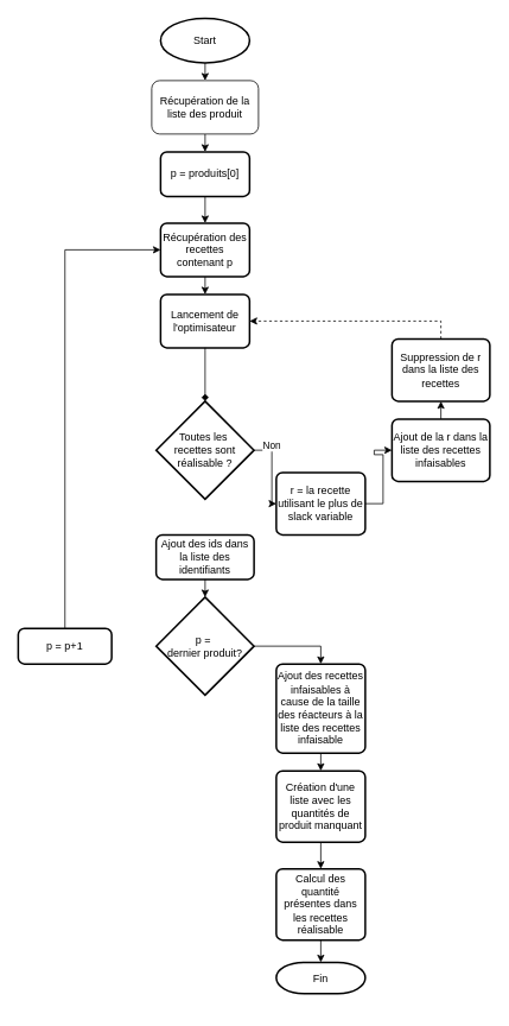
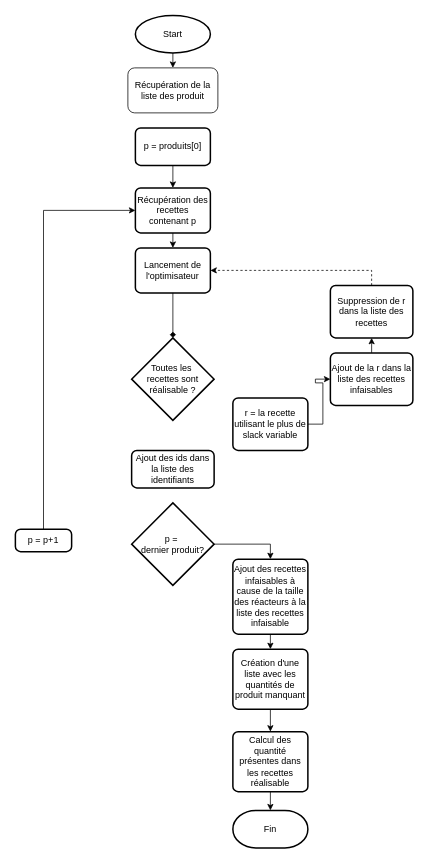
  <mxCell id="0" />
  <mxCell id="1" parent="0" />
  <mxCell id="2" style="edgeStyle=orthogonalEdgeStyle;rounded=0;orthogonalLoop=1;jettySize=auto;html=1;exitX=0.5;exitY=1;exitDx=0;exitDy=0;entryX=0.5;entryY=0;entryDx=0;entryDy=0;" edge="1" parent="1" target="4"><mxGeometry relative="1" as="geometry"><mxPoint x="230" y="60" as="sourcePoint" /></mxGeometry></mxCell>
- <mxCell id="3" style="edgeStyle=orthogonalEdgeStyle;rounded=0;orthogonalLoop=1;jettySize=auto;html=1;exitX=0.5;exitY=1;exitDx=0;exitDy=0;entryX=0.5;entryY=0;entryDx=0;entryDy=0;" edge="1" parent="1" source="4" target="5"><mxGeometry relative="1" as="geometry" /></mxCell>
  <mxCell id="4" value="Récupération de la liste des produit" style="rounded=1;whiteSpace=wrap;html=1;" vertex="1" parent="1"><mxGeometry x="170" y="90" width="120" height="60" as="geometry" /></mxCell>
  <mxCell id="5" value="p = produits[0]" style="rounded=1;whiteSpace=wrap;html=1;absoluteArcSize=1;arcSize=14;strokeWidth=2;" vertex="1" parent="1"><mxGeometry x="180" y="170" width="100" height="50" as="geometry" /></mxCell>
  <mxCell id="6" style="edgeStyle=orthogonalEdgeStyle;rounded=0;orthogonalLoop=1;jettySize=auto;html=1;exitX=0.5;exitY=1;exitDx=0;exitDy=0;entryX=0.5;entryY=0;entryDx=0;entryDy=0;" edge="1" parent="1" source="7" target="11"><mxGeometry relative="1" as="geometry" /></mxCell>
  <mxCell id="7" value="Récupération des recettes contenant p" style="rounded=1;whiteSpace=wrap;html=1;absoluteArcSize=1;arcSize=14;strokeWidth=2;" vertex="1" parent="1"><mxGeometry x="180" y="250" width="100" height="60" as="geometry" /></mxCell>
- <mxCell id="8" style="edgeStyle=orthogonalEdgeStyle;rounded=0;orthogonalLoop=1;jettySize=auto;html=1;entryX=0;entryY=0.5;entryDx=0;entryDy=0;" edge="1" parent="1" source="10" target="15"><mxGeometry relative="1" as="geometry" /></mxCell>
- <mxCell id="9" value="Non" style="edgeLabel;html=1;align=center;verticalAlign=middle;resizable=0;points=[];" vertex="1" connectable="0" parent="8"><mxGeometry x="-0.4" y="-1" relative="1" as="geometry"><mxPoint y="-12" as="offset" /></mxGeometry></mxCell>
  <mxCell id="10" value="&lt;div&gt;Toutes les&amp;nbsp;&lt;/div&gt;&lt;div&gt;recettes sont réalisable ?&lt;/div&gt;" style="strokeWidth=2;html=1;shape=mxgraph.flowchart.decision;whiteSpace=wrap;" vertex="1" parent="1"><mxGeometry x="175" y="450" width="110" height="110" as="geometry" /></mxCell>
  <mxCell id="11" value="Lancement de l'optimisateur" style="rounded=1;whiteSpace=wrap;html=1;absoluteArcSize=1;arcSize=14;strokeWidth=2;" vertex="1" parent="1"><mxGeometry x="180" y="330" width="100" height="60" as="geometry" /></mxCell>
  <mxCell id="12" style="edgeStyle=orthogonalEdgeStyle;rounded=0;orthogonalLoop=1;jettySize=auto;html=1;exitX=0.5;exitY=0;exitDx=0;exitDy=0;entryX=0.5;entryY=1;entryDx=0;entryDy=0;" edge="1" parent="1" source="13" target="17"><mxGeometry relative="1" as="geometry"><mxPoint x="500" y="450" as="targetPoint" /></mxGeometry></mxCell>
  <mxCell id="13" value="Ajout de la r dans la liste des recettes infaisables" style="rounded=1;whiteSpace=wrap;html=1;absoluteArcSize=1;arcSize=14;strokeWidth=2;" vertex="1" parent="1"><mxGeometry x="440" y="470" width="110" height="70" as="geometry" /></mxCell>
  <mxCell id="14" style="edgeStyle=orthogonalEdgeStyle;rounded=0;orthogonalLoop=1;jettySize=auto;html=1;entryX=0;entryY=0.5;entryDx=0;entryDy=0;" edge="1" parent="1" source="15" target="13"><mxGeometry relative="1" as="geometry" /></mxCell>
  <mxCell id="15" value="r = la recette utilisant le plus de slack variable" style="rounded=1;whiteSpace=wrap;html=1;absoluteArcSize=1;arcSize=14;strokeWidth=2;" vertex="1" parent="1"><mxGeometry x="310" y="530" width="100" height="70" as="geometry" /></mxCell>
  <mxCell id="16" style="edgeStyle=orthogonalEdgeStyle;rounded=0;orthogonalLoop=1;jettySize=auto;html=1;entryX=1;entryY=0.5;entryDx=0;entryDy=0;exitX=0.5;exitY=0;exitDx=0;exitDy=0;dashed=1;" edge="1" parent="1" source="17" target="11"><mxGeometry relative="1" as="geometry"><Array as="points"><mxPoint x="495" y="360" /></Array></mxGeometry></mxCell>
  <mxCell id="17" value="Suppression de r dans la liste des recettes" style="rounded=1;whiteSpace=wrap;html=1;absoluteArcSize=1;arcSize=14;strokeWidth=2;" vertex="1" parent="1"><mxGeometry x="440" y="380" width="110" height="70" as="geometry" /></mxCell>
  <mxCell id="18" style="edgeStyle=orthogonalEdgeStyle;rounded=0;orthogonalLoop=1;jettySize=auto;html=1;entryX=0.5;entryY=0;entryDx=0;entryDy=0;entryPerimeter=0;endArrow=diamond;" edge="1" parent="1" source="11" target="10"><mxGeometry relative="1" as="geometry" /></mxCell>
  <mxCell id="19" value="Ajout des ids dans la liste des identifiants" style="rounded=1;whiteSpace=wrap;html=1;absoluteArcSize=1;arcSize=14;strokeWidth=2;" vertex="1" parent="1"><mxGeometry x="175" y="600" width="110" height="50" as="geometry" /></mxCell>
  <mxCell id="20" style="edgeStyle=orthogonalEdgeStyle;rounded=0;orthogonalLoop=1;jettySize=auto;html=1;exitX=0.5;exitY=0;exitDx=0;exitDy=0;entryX=0;entryY=0.5;entryDx=0;entryDy=0;" edge="1" parent="1" source="21" target="7"><mxGeometry relative="1" as="geometry" /></mxCell>
- <mxCell id="21" value="p = p+1" style="rounded=1;whiteSpace=wrap;html=1;absoluteArcSize=1;arcSize=14;strokeWidth=2;" vertex="1" parent="1"><mxGeometry x="20" y="705" width="105" height="40" as="geometry" /></mxCell>
+ <mxCell id="21" value="p = p+1" style="rounded=1;whiteSpace=wrap;html=1;absoluteArcSize=1;arcSize=14;strokeWidth=2;" vertex="1" parent="1"><mxGeometry x="20" y="705" width="75" height="30" as="geometry" /></mxCell>
  <mxCell id="22" style="edgeStyle=orthogonalEdgeStyle;rounded=0;orthogonalLoop=1;jettySize=auto;html=1;exitX=0.5;exitY=1;exitDx=0;exitDy=0;entryX=0.5;entryY=0;entryDx=0;entryDy=0;entryPerimeter=0;" edge="1" parent="1" source="5"><mxGeometry relative="1" as="geometry"><mxPoint x="230" y="250" as="targetPoint" /></mxGeometry></mxCell>
  <mxCell id="23" style="edgeStyle=orthogonalEdgeStyle;rounded=0;orthogonalLoop=1;jettySize=auto;html=1;exitX=0.5;exitY=1;exitDx=0;exitDy=0;entryX=0.5;entryY=0;entryDx=0;entryDy=0;" edge="1" parent="1" source="24" target="27"><mxGeometry relative="1" as="geometry" /></mxCell>
  <mxCell id="24" value="Ajout des recettes infaisables à cause de la taille des réacteurs à la liste des recettes infaisable" style="rounded=1;whiteSpace=wrap;html=1;absoluteArcSize=1;arcSize=14;strokeWidth=2;" vertex="1" parent="1"><mxGeometry x="310" y="745" width="100" height="100" as="geometry" /></mxCell>
  <mxCell id="25" value="Start" style="strokeWidth=2;html=1;shape=mxgraph.flowchart.start_1;whiteSpace=wrap;" vertex="1" parent="1"><mxGeometry x="180" y="20" width="100" height="50" as="geometry" /></mxCell>
  <mxCell id="26" style="edgeStyle=orthogonalEdgeStyle;rounded=0;orthogonalLoop=1;jettySize=auto;html=1;exitX=0.5;exitY=1;exitDx=0;exitDy=0;entryX=0.5;entryY=0;entryDx=0;entryDy=0;" edge="1" parent="1" source="27" target="28"><mxGeometry relative="1" as="geometry" /></mxCell>
  <mxCell id="27" value="Création d'une liste avec les quantités de produit manquant" style="rounded=1;whiteSpace=wrap;html=1;absoluteArcSize=1;arcSize=14;strokeWidth=2;" vertex="1" parent="1"><mxGeometry x="310" y="865" width="100" height="80" as="geometry" /></mxCell>
  <mxCell id="28" value="Calcul des quantité présentes dans les recettes réalisable" style="rounded=1;whiteSpace=wrap;html=1;absoluteArcSize=1;arcSize=14;strokeWidth=2;" vertex="1" parent="1"><mxGeometry x="310" y="975" width="100" height="80" as="geometry" /></mxCell>
  <mxCell id="29" style="edgeStyle=orthogonalEdgeStyle;rounded=0;orthogonalLoop=1;jettySize=auto;html=1;exitX=1;exitY=0.5;exitDx=0;exitDy=0;exitPerimeter=0;entryX=0.5;entryY=0;entryDx=0;entryDy=0;" edge="1" parent="1" source="30" target="24"><mxGeometry relative="1" as="geometry" /></mxCell>
  <mxCell id="30" value="&lt;div&gt;p =&amp;nbsp;&lt;/div&gt;&lt;div&gt;dernier produit?&lt;/div&gt;" style="strokeWidth=2;html=1;shape=mxgraph.flowchart.decision;whiteSpace=wrap;" vertex="1" parent="1"><mxGeometry x="175" y="670" width="110" height="110" as="geometry" /></mxCell>
- <mxCell id="31" style="edgeStyle=orthogonalEdgeStyle;rounded=0;orthogonalLoop=1;jettySize=auto;html=1;exitX=0.5;exitY=1;exitDx=0;exitDy=0;entryX=0.5;entryY=0;entryDx=0;entryDy=0;entryPerimeter=0;" edge="1" parent="1" source="19" target="30"><mxGeometry relative="1" as="geometry" /></mxCell>
- <mxCell id="32" value="Fin" style="strokeWidth=2;html=1;shape=mxgraph.flowchart.terminator;whiteSpace=wrap;" vertex="1" parent="1"><mxGeometry x="310" y="1080" width="100" height="35" as="geometry" /></mxCell>
+ <mxCell id="32" value="Fin" style="strokeWidth=2;html=1;shape=mxgraph.flowchart.terminator;whiteSpace=wrap;" vertex="1" parent="1"><mxGeometry x="310" y="1080" width="100" height="50" as="geometry" /></mxCell>
  <mxCell id="33" style="edgeStyle=orthogonalEdgeStyle;rounded=0;orthogonalLoop=1;jettySize=auto;html=1;exitX=0.5;exitY=1;exitDx=0;exitDy=0;entryX=0.5;entryY=0;entryDx=0;entryDy=0;entryPerimeter=0;" edge="1" parent="1" source="28" target="32"><mxGeometry relative="1" as="geometry" /></mxCell>
